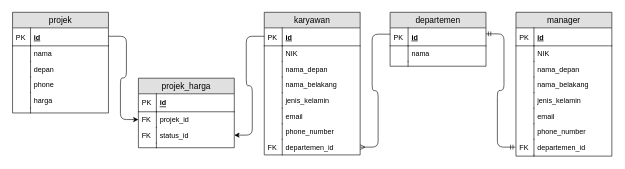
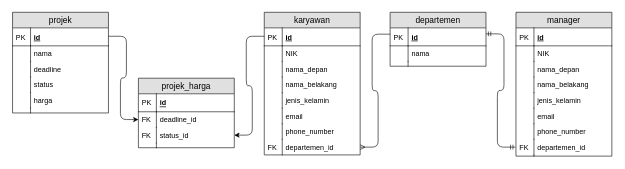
  <mxCell id="0" />
  <mxCell id="1" parent="0" />
  <mxCell id="2" value="karyawan" style="swimlane;fontStyle=0;childLayout=stackLayout;horizontal=1;startSize=26;fillColor=#e0e0e0;horizontalStack=0;resizeParent=1;resizeParentMax=0;resizeLast=0;collapsible=1;marginBottom=0;swimlaneFillColor=#ffffff;align=center;fontSize=14;" vertex="1" parent="1"><mxGeometry x="440" y="20" width="160" height="238" as="geometry"><mxRectangle x="80" y="90" width="90" height="26" as="alternateBounds" /></mxGeometry></mxCell>
  <mxCell id="3" value="id" style="shape=partialRectangle;top=0;left=0;right=0;bottom=1;align=left;verticalAlign=middle;fillColor=none;spacingLeft=34;spacingRight=4;overflow=hidden;rotatable=0;points=[[0,0.5],[1,0.5]];portConstraint=eastwest;dropTarget=0;fontStyle=5;fontSize=12;" vertex="1" parent="2"><mxGeometry y="26" width="160" height="30" as="geometry" /></mxCell>
  <mxCell id="4" value="PK" style="shape=partialRectangle;top=0;left=0;bottom=0;fillColor=none;align=left;verticalAlign=middle;spacingLeft=4;spacingRight=4;overflow=hidden;rotatable=0;points=[];portConstraint=eastwest;part=1;fontSize=12;" vertex="1" connectable="0" parent="3"><mxGeometry width="30" height="30" as="geometry" /></mxCell>
  <mxCell id="5" value="NIK" style="shape=partialRectangle;top=0;left=0;right=0;bottom=0;align=left;verticalAlign=top;fillColor=none;spacingLeft=34;spacingRight=4;overflow=hidden;rotatable=0;points=[[0,0.5],[1,0.5]];portConstraint=eastwest;dropTarget=0;fontSize=12;" vertex="1" parent="2"><mxGeometry y="56" width="160" height="26" as="geometry" /></mxCell>
  <mxCell id="6" value="" style="shape=partialRectangle;top=0;left=0;bottom=0;fillColor=none;align=left;verticalAlign=top;spacingLeft=4;spacingRight=4;overflow=hidden;rotatable=0;points=[];portConstraint=eastwest;part=1;fontSize=12;" vertex="1" connectable="0" parent="5"><mxGeometry width="30" height="26" as="geometry" /></mxCell>
  <mxCell id="7" value="nama_depan" style="shape=partialRectangle;top=0;left=0;right=0;bottom=0;align=left;verticalAlign=top;fillColor=none;spacingLeft=34;spacingRight=4;overflow=hidden;rotatable=0;points=[[0,0.5],[1,0.5]];portConstraint=eastwest;dropTarget=0;fontSize=12;" vertex="1" parent="2"><mxGeometry y="82" width="160" height="26" as="geometry" /></mxCell>
  <mxCell id="8" value="" style="shape=partialRectangle;top=0;left=0;bottom=0;fillColor=none;align=left;verticalAlign=top;spacingLeft=4;spacingRight=4;overflow=hidden;rotatable=0;points=[];portConstraint=eastwest;part=1;fontSize=12;" vertex="1" connectable="0" parent="7"><mxGeometry width="30" height="26" as="geometry" /></mxCell>
  <mxCell id="9" value="nama_belakang" style="shape=partialRectangle;top=0;left=0;right=0;bottom=0;align=left;verticalAlign=top;fillColor=none;spacingLeft=34;spacingRight=4;overflow=hidden;rotatable=0;points=[[0,0.5],[1,0.5]];portConstraint=eastwest;dropTarget=0;fontSize=12;" vertex="1" parent="2"><mxGeometry y="108" width="160" height="26" as="geometry" /></mxCell>
  <mxCell id="10" value="" style="shape=partialRectangle;top=0;left=0;bottom=0;fillColor=none;align=left;verticalAlign=top;spacingLeft=4;spacingRight=4;overflow=hidden;rotatable=0;points=[];portConstraint=eastwest;part=1;fontSize=12;" vertex="1" connectable="0" parent="9"><mxGeometry width="30" height="26" as="geometry" /></mxCell>
  <mxCell id="11" value="jenis_kelamin" style="shape=partialRectangle;top=0;left=0;right=0;bottom=0;align=left;verticalAlign=top;fillColor=none;spacingLeft=34;spacingRight=4;overflow=hidden;rotatable=0;points=[[0,0.5],[1,0.5]];portConstraint=eastwest;dropTarget=0;fontSize=12;" vertex="1" parent="2"><mxGeometry y="134" width="160" height="26" as="geometry" /></mxCell>
  <mxCell id="12" value="" style="shape=partialRectangle;top=0;left=0;bottom=0;fillColor=none;align=left;verticalAlign=top;spacingLeft=4;spacingRight=4;overflow=hidden;rotatable=0;points=[];portConstraint=eastwest;part=1;fontSize=12;" vertex="1" connectable="0" parent="11"><mxGeometry width="30" height="26" as="geometry" /></mxCell>
  <mxCell id="13" value="email" style="shape=partialRectangle;top=0;left=0;right=0;bottom=0;align=left;verticalAlign=top;fillColor=none;spacingLeft=34;spacingRight=4;overflow=hidden;rotatable=0;points=[[0,0.5],[1,0.5]];portConstraint=eastwest;dropTarget=0;fontSize=12;" vertex="1" parent="2"><mxGeometry y="160" width="160" height="26" as="geometry" /></mxCell>
  <mxCell id="14" value="" style="shape=partialRectangle;top=0;left=0;bottom=0;fillColor=none;align=left;verticalAlign=top;spacingLeft=4;spacingRight=4;overflow=hidden;rotatable=0;points=[];portConstraint=eastwest;part=1;fontSize=12;" vertex="1" connectable="0" parent="13"><mxGeometry width="30" height="26" as="geometry" /></mxCell>
  <mxCell id="15" value="phone_number" style="shape=partialRectangle;top=0;left=0;right=0;bottom=0;align=left;verticalAlign=top;fillColor=none;spacingLeft=34;spacingRight=4;overflow=hidden;rotatable=0;points=[[0,0.5],[1,0.5]];portConstraint=eastwest;dropTarget=0;fontSize=12;" vertex="1" parent="2"><mxGeometry y="186" width="160" height="26" as="geometry" /></mxCell>
  <mxCell id="16" value="" style="shape=partialRectangle;top=0;left=0;bottom=0;fillColor=none;align=left;verticalAlign=top;spacingLeft=4;spacingRight=4;overflow=hidden;rotatable=0;points=[];portConstraint=eastwest;part=1;fontSize=12;" vertex="1" connectable="0" parent="15"><mxGeometry width="30" height="26" as="geometry" /></mxCell>
  <mxCell id="17" value="departemen_id" style="shape=partialRectangle;top=0;left=0;right=0;bottom=0;align=left;verticalAlign=top;fillColor=none;spacingLeft=34;spacingRight=4;overflow=hidden;rotatable=0;points=[[0,0.5],[1,0.5]];portConstraint=eastwest;dropTarget=0;fontSize=12;" vertex="1" parent="2"><mxGeometry y="212" width="160" height="26" as="geometry" /></mxCell>
  <mxCell id="18" value="FK" style="shape=partialRectangle;top=0;left=0;bottom=0;fillColor=none;align=left;verticalAlign=top;spacingLeft=4;spacingRight=4;overflow=hidden;rotatable=0;points=[];portConstraint=eastwest;part=1;fontSize=12;" vertex="1" connectable="0" parent="17"><mxGeometry width="30" height="26" as="geometry" /></mxCell>
  <mxCell id="19" value="departemen" style="swimlane;fontStyle=0;childLayout=stackLayout;horizontal=1;startSize=26;fillColor=#e0e0e0;horizontalStack=0;resizeParent=1;resizeParentMax=0;resizeLast=0;collapsible=1;marginBottom=0;swimlaneFillColor=#ffffff;align=center;fontSize=14;" vertex="1" parent="1"><mxGeometry x="650" y="20" width="160" height="90" as="geometry"><mxRectangle x="80" y="90" width="90" height="26" as="alternateBounds" /></mxGeometry></mxCell>
  <mxCell id="20" value="id" style="shape=partialRectangle;top=0;left=0;right=0;bottom=1;align=left;verticalAlign=middle;fillColor=none;spacingLeft=34;spacingRight=4;overflow=hidden;rotatable=0;points=[[0,0.5],[1,0.5]];portConstraint=eastwest;dropTarget=0;fontStyle=5;fontSize=12;" vertex="1" parent="19"><mxGeometry y="26" width="160" height="30" as="geometry" /></mxCell>
  <mxCell id="21" value="PK" style="shape=partialRectangle;top=0;left=0;bottom=0;fillColor=none;align=left;verticalAlign=middle;spacingLeft=4;spacingRight=4;overflow=hidden;rotatable=0;points=[];portConstraint=eastwest;part=1;fontSize=12;" vertex="1" connectable="0" parent="20"><mxGeometry width="30" height="30" as="geometry" /></mxCell>
  <mxCell id="22" value="nama" style="shape=partialRectangle;top=0;left=0;right=0;bottom=0;align=left;verticalAlign=top;fillColor=none;spacingLeft=34;spacingRight=4;overflow=hidden;rotatable=0;points=[[0,0.5],[1,0.5]];portConstraint=eastwest;dropTarget=0;fontSize=12;" vertex="1" parent="19"><mxGeometry y="56" width="160" height="26" as="geometry" /></mxCell>
  <mxCell id="23" value="" style="shape=partialRectangle;top=0;left=0;bottom=0;fillColor=none;align=left;verticalAlign=top;spacingLeft=4;spacingRight=4;overflow=hidden;rotatable=0;points=[];portConstraint=eastwest;part=1;fontSize=12;" vertex="1" connectable="0" parent="22"><mxGeometry width="30" height="26" as="geometry" /></mxCell>
  <mxCell id="24" value="" style="shape=partialRectangle;top=0;left=0;right=0;bottom=0;align=left;verticalAlign=top;fillColor=none;spacingLeft=34;spacingRight=4;overflow=hidden;rotatable=0;points=[[0,0.5],[1,0.5]];portConstraint=eastwest;dropTarget=0;fontSize=12;" vertex="1" parent="19"><mxGeometry y="82" width="160" height="8" as="geometry" /></mxCell>
  <mxCell id="25" value="" style="shape=partialRectangle;top=0;left=0;bottom=0;fillColor=none;align=left;verticalAlign=top;spacingLeft=4;spacingRight=4;overflow=hidden;rotatable=0;points=[];portConstraint=eastwest;part=1;fontSize=12;" vertex="1" connectable="0" parent="24"><mxGeometry width="30" height="8" as="geometry" /></mxCell>
  <mxCell id="26" value="manager" style="swimlane;fontStyle=0;childLayout=stackLayout;horizontal=1;startSize=26;fillColor=#e0e0e0;horizontalStack=0;resizeParent=1;resizeParentMax=0;resizeLast=0;collapsible=1;marginBottom=0;swimlaneFillColor=#ffffff;align=center;fontSize=14;" vertex="1" parent="1"><mxGeometry x="860" y="20" width="160" height="240" as="geometry"><mxRectangle x="80" y="90" width="90" height="26" as="alternateBounds" /></mxGeometry></mxCell>
  <mxCell id="27" value="id" style="shape=partialRectangle;top=0;left=0;right=0;bottom=1;align=left;verticalAlign=middle;fillColor=none;spacingLeft=34;spacingRight=4;overflow=hidden;rotatable=0;points=[[0,0.5],[1,0.5]];portConstraint=eastwest;dropTarget=0;fontStyle=5;fontSize=12;" vertex="1" parent="26"><mxGeometry y="26" width="160" height="30" as="geometry" /></mxCell>
  <mxCell id="28" value="PK" style="shape=partialRectangle;top=0;left=0;bottom=0;fillColor=none;align=left;verticalAlign=middle;spacingLeft=4;spacingRight=4;overflow=hidden;rotatable=0;points=[];portConstraint=eastwest;part=1;fontSize=12;" vertex="1" connectable="0" parent="27"><mxGeometry width="30" height="30" as="geometry" /></mxCell>
  <mxCell id="29" value="NIK" style="shape=partialRectangle;top=0;left=0;right=0;bottom=0;align=left;verticalAlign=top;fillColor=none;spacingLeft=34;spacingRight=4;overflow=hidden;rotatable=0;points=[[0,0.5],[1,0.5]];portConstraint=eastwest;dropTarget=0;fontSize=12;" vertex="1" parent="26"><mxGeometry y="56" width="160" height="26" as="geometry" /></mxCell>
  <mxCell id="30" value="" style="shape=partialRectangle;top=0;left=0;bottom=0;fillColor=none;align=left;verticalAlign=top;spacingLeft=4;spacingRight=4;overflow=hidden;rotatable=0;points=[];portConstraint=eastwest;part=1;fontSize=12;" vertex="1" connectable="0" parent="29"><mxGeometry width="30" height="26" as="geometry" /></mxCell>
  <mxCell id="31" value="nama_depan" style="shape=partialRectangle;top=0;left=0;right=0;bottom=0;align=left;verticalAlign=top;fillColor=none;spacingLeft=34;spacingRight=4;overflow=hidden;rotatable=0;points=[[0,0.5],[1,0.5]];portConstraint=eastwest;dropTarget=0;fontSize=12;" vertex="1" parent="26"><mxGeometry y="82" width="160" height="26" as="geometry" /></mxCell>
  <mxCell id="32" value="" style="shape=partialRectangle;top=0;left=0;bottom=0;fillColor=none;align=left;verticalAlign=top;spacingLeft=4;spacingRight=4;overflow=hidden;rotatable=0;points=[];portConstraint=eastwest;part=1;fontSize=12;" vertex="1" connectable="0" parent="31"><mxGeometry width="30" height="26" as="geometry" /></mxCell>
  <mxCell id="33" value="nama_belakang" style="shape=partialRectangle;top=0;left=0;right=0;bottom=0;align=left;verticalAlign=top;fillColor=none;spacingLeft=34;spacingRight=4;overflow=hidden;rotatable=0;points=[[0,0.5],[1,0.5]];portConstraint=eastwest;dropTarget=0;fontSize=12;" vertex="1" parent="26"><mxGeometry y="108" width="160" height="26" as="geometry" /></mxCell>
  <mxCell id="34" value="" style="shape=partialRectangle;top=0;left=0;bottom=0;fillColor=none;align=left;verticalAlign=top;spacingLeft=4;spacingRight=4;overflow=hidden;rotatable=0;points=[];portConstraint=eastwest;part=1;fontSize=12;" vertex="1" connectable="0" parent="33"><mxGeometry width="30" height="26" as="geometry" /></mxCell>
  <mxCell id="35" value="jenis_kelamin" style="shape=partialRectangle;top=0;left=0;right=0;bottom=0;align=left;verticalAlign=top;fillColor=none;spacingLeft=34;spacingRight=4;overflow=hidden;rotatable=0;points=[[0,0.5],[1,0.5]];portConstraint=eastwest;dropTarget=0;fontSize=12;" vertex="1" parent="26"><mxGeometry y="134" width="160" height="26" as="geometry" /></mxCell>
  <mxCell id="36" value="" style="shape=partialRectangle;top=0;left=0;bottom=0;fillColor=none;align=left;verticalAlign=top;spacingLeft=4;spacingRight=4;overflow=hidden;rotatable=0;points=[];portConstraint=eastwest;part=1;fontSize=12;" vertex="1" connectable="0" parent="35"><mxGeometry width="30" height="26" as="geometry" /></mxCell>
  <mxCell id="37" value="email" style="shape=partialRectangle;top=0;left=0;right=0;bottom=0;align=left;verticalAlign=top;fillColor=none;spacingLeft=34;spacingRight=4;overflow=hidden;rotatable=0;points=[[0,0.5],[1,0.5]];portConstraint=eastwest;dropTarget=0;fontSize=12;" vertex="1" parent="26"><mxGeometry y="160" width="160" height="26" as="geometry" /></mxCell>
  <mxCell id="38" value="" style="shape=partialRectangle;top=0;left=0;bottom=0;fillColor=none;align=left;verticalAlign=top;spacingLeft=4;spacingRight=4;overflow=hidden;rotatable=0;points=[];portConstraint=eastwest;part=1;fontSize=12;" vertex="1" connectable="0" parent="37"><mxGeometry width="30" height="26" as="geometry" /></mxCell>
  <mxCell id="39" value="phone_number" style="shape=partialRectangle;top=0;left=0;right=0;bottom=0;align=left;verticalAlign=top;fillColor=none;spacingLeft=34;spacingRight=4;overflow=hidden;rotatable=0;points=[[0,0.5],[1,0.5]];portConstraint=eastwest;dropTarget=0;fontSize=12;" vertex="1" parent="26"><mxGeometry y="186" width="160" height="26" as="geometry" /></mxCell>
  <mxCell id="40" value="" style="shape=partialRectangle;top=0;left=0;bottom=0;fillColor=none;align=left;verticalAlign=top;spacingLeft=4;spacingRight=4;overflow=hidden;rotatable=0;points=[];portConstraint=eastwest;part=1;fontSize=12;" vertex="1" connectable="0" parent="39"><mxGeometry width="30" height="26" as="geometry" /></mxCell>
  <mxCell id="41" value="departemen_id" style="shape=partialRectangle;top=0;left=0;right=0;bottom=0;align=left;verticalAlign=top;fillColor=none;spacingLeft=34;spacingRight=4;overflow=hidden;rotatable=0;points=[[0,0.5],[1,0.5]];portConstraint=eastwest;dropTarget=0;fontSize=12;" vertex="1" parent="26"><mxGeometry y="212" width="160" height="26" as="geometry" /></mxCell>
  <mxCell id="42" value="FK" style="shape=partialRectangle;top=0;left=0;bottom=0;fillColor=none;align=left;verticalAlign=top;spacingLeft=4;spacingRight=4;overflow=hidden;rotatable=0;points=[];portConstraint=eastwest;part=1;fontSize=12;" vertex="1" connectable="0" parent="41"><mxGeometry width="30" height="26" as="geometry" /></mxCell>
  <mxCell id="43" value="" style="shape=partialRectangle;top=0;left=0;right=0;bottom=0;align=left;verticalAlign=top;fillColor=none;spacingLeft=34;spacingRight=4;overflow=hidden;rotatable=0;points=[[0,0.5],[1,0.5]];portConstraint=eastwest;dropTarget=0;fontSize=12;" vertex="1" parent="26"><mxGeometry y="238" width="160" height="2" as="geometry" /></mxCell>
  <mxCell id="44" value="" style="shape=partialRectangle;top=0;left=0;bottom=0;fillColor=none;align=left;verticalAlign=top;spacingLeft=4;spacingRight=4;overflow=hidden;rotatable=0;points=[];portConstraint=eastwest;part=1;fontSize=12;" vertex="1" connectable="0" parent="43"><mxGeometry width="30" height="2" as="geometry" /></mxCell>
  <mxCell id="45" value="" style="fontSize=12;html=1;endArrow=ERmandOne;startArrow=ERmandOne;edgeStyle=entityRelationEdgeStyle;" edge="1" parent="1"><mxGeometry width="100" height="100" relative="1" as="geometry"><mxPoint x="810" y="56" as="sourcePoint" /><mxPoint x="859" y="245" as="targetPoint" /></mxGeometry></mxCell>
  <mxCell id="46" value="projek_harga" style="swimlane;fontStyle=0;childLayout=stackLayout;horizontal=1;startSize=26;fillColor=#e0e0e0;horizontalStack=0;resizeParent=1;resizeParentMax=0;resizeLast=0;collapsible=1;marginBottom=0;swimlaneFillColor=#ffffff;align=center;fontSize=14;" vertex="1" parent="1"><mxGeometry x="230" y="130" width="160" height="116" as="geometry"><mxRectangle x="80" y="90" width="90" height="26" as="alternateBounds" /></mxGeometry></mxCell>
  <mxCell id="47" value="id" style="shape=partialRectangle;top=0;left=0;right=0;bottom=1;align=left;verticalAlign=middle;fillColor=none;spacingLeft=34;spacingRight=4;overflow=hidden;rotatable=0;points=[[0,0.5],[1,0.5]];portConstraint=eastwest;dropTarget=0;fontStyle=5;fontSize=12;" vertex="1" parent="46"><mxGeometry y="26" width="160" height="30" as="geometry" /></mxCell>
  <mxCell id="48" value="PK" style="shape=partialRectangle;top=0;left=0;bottom=0;fillColor=none;align=left;verticalAlign=middle;spacingLeft=4;spacingRight=4;overflow=hidden;rotatable=0;points=[];portConstraint=eastwest;part=1;fontSize=12;" vertex="1" connectable="0" parent="47"><mxGeometry width="30" height="30" as="geometry" /></mxCell>
- <mxCell id="49" value="projek_id" style="shape=partialRectangle;top=0;left=0;right=0;bottom=0;align=left;verticalAlign=top;fillColor=none;spacingLeft=34;spacingRight=4;overflow=hidden;rotatable=0;points=[[0,0.5],[1,0.5]];portConstraint=eastwest;dropTarget=0;fontSize=12;" vertex="1" parent="46"><mxGeometry y="56" width="160" height="26" as="geometry" /></mxCell>
+ <mxCell id="49" value="deadline_id" style="shape=partialRectangle;top=0;left=0;right=0;bottom=0;align=left;verticalAlign=top;fillColor=none;spacingLeft=34;spacingRight=4;overflow=hidden;rotatable=0;points=[[0,0.5],[1,0.5]];portConstraint=eastwest;dropTarget=0;fontSize=12;" vertex="1" parent="46"><mxGeometry y="56" width="160" height="26" as="geometry" /></mxCell>
  <mxCell id="50" value="FK" style="shape=partialRectangle;top=0;left=0;bottom=0;fillColor=none;align=left;verticalAlign=top;spacingLeft=4;spacingRight=4;overflow=hidden;rotatable=0;points=[];portConstraint=eastwest;part=1;fontSize=12;" vertex="1" connectable="0" parent="49"><mxGeometry width="30" height="26" as="geometry" /></mxCell>
  <mxCell id="51" value="status_id" style="shape=partialRectangle;top=0;left=0;right=0;bottom=0;align=left;verticalAlign=top;fillColor=none;spacingLeft=34;spacingRight=4;overflow=hidden;rotatable=0;points=[[0,0.5],[1,0.5]];portConstraint=eastwest;dropTarget=0;fontSize=12;" vertex="1" parent="46"><mxGeometry y="82" width="160" height="26" as="geometry" /></mxCell>
  <mxCell id="52" value="FK" style="shape=partialRectangle;top=0;left=0;bottom=0;fillColor=none;align=left;verticalAlign=top;spacingLeft=4;spacingRight=4;overflow=hidden;rotatable=0;points=[];portConstraint=eastwest;part=1;fontSize=12;" vertex="1" connectable="0" parent="51"><mxGeometry width="30" height="26" as="geometry" /></mxCell>
  <mxCell id="53" value="" style="shape=partialRectangle;top=0;left=0;right=0;bottom=0;align=left;verticalAlign=top;fillColor=none;spacingLeft=34;spacingRight=4;overflow=hidden;rotatable=0;points=[[0,0.5],[1,0.5]];portConstraint=eastwest;dropTarget=0;fontSize=12;" vertex="1" parent="46"><mxGeometry y="108" width="160" height="8" as="geometry" /></mxCell>
  <mxCell id="54" value="" style="shape=partialRectangle;top=0;left=0;bottom=0;fillColor=none;align=left;verticalAlign=top;spacingLeft=4;spacingRight=4;overflow=hidden;rotatable=0;points=[];portConstraint=eastwest;part=1;fontSize=12;" vertex="1" connectable="0" parent="53"><mxGeometry width="30" height="8" as="geometry" /></mxCell>
  <mxCell id="55" value="projek" style="swimlane;fontStyle=0;childLayout=stackLayout;horizontal=1;startSize=26;fillColor=#e0e0e0;horizontalStack=0;resizeParent=1;resizeParentMax=0;resizeLast=0;collapsible=1;marginBottom=0;swimlaneFillColor=#ffffff;align=center;fontSize=14;" vertex="1" parent="1"><mxGeometry x="20" y="20" width="160" height="168" as="geometry"><mxRectangle x="80" y="90" width="90" height="26" as="alternateBounds" /></mxGeometry></mxCell>
  <mxCell id="56" value="id" style="shape=partialRectangle;top=0;left=0;right=0;bottom=1;align=left;verticalAlign=middle;fillColor=none;spacingLeft=34;spacingRight=4;overflow=hidden;rotatable=0;points=[[0,0.5],[1,0.5]];portConstraint=eastwest;dropTarget=0;fontStyle=5;fontSize=12;" vertex="1" parent="55"><mxGeometry y="26" width="160" height="30" as="geometry" /></mxCell>
  <mxCell id="57" value="PK" style="shape=partialRectangle;top=0;left=0;bottom=0;fillColor=none;align=left;verticalAlign=middle;spacingLeft=4;spacingRight=4;overflow=hidden;rotatable=0;points=[];portConstraint=eastwest;part=1;fontSize=12;" vertex="1" connectable="0" parent="56"><mxGeometry width="30" height="30" as="geometry" /></mxCell>
  <mxCell id="58" value="nama" style="shape=partialRectangle;top=0;left=0;right=0;bottom=0;align=left;verticalAlign=top;fillColor=none;spacingLeft=34;spacingRight=4;overflow=hidden;rotatable=0;points=[[0,0.5],[1,0.5]];portConstraint=eastwest;dropTarget=0;fontSize=12;" vertex="1" parent="55"><mxGeometry y="56" width="160" height="26" as="geometry" /></mxCell>
  <mxCell id="59" value="" style="shape=partialRectangle;top=0;left=0;bottom=0;fillColor=none;align=left;verticalAlign=top;spacingLeft=4;spacingRight=4;overflow=hidden;rotatable=0;points=[];portConstraint=eastwest;part=1;fontSize=12;" vertex="1" connectable="0" parent="58"><mxGeometry width="30" height="26" as="geometry" /></mxCell>
- <mxCell id="60" value="depan" style="shape=partialRectangle;top=0;left=0;right=0;bottom=0;align=left;verticalAlign=top;fillColor=none;spacingLeft=34;spacingRight=4;overflow=hidden;rotatable=0;points=[[0,0.5],[1,0.5]];portConstraint=eastwest;dropTarget=0;fontSize=12;" vertex="1" parent="55"><mxGeometry y="82" width="160" height="26" as="geometry" /></mxCell>
+ <mxCell id="60" value="deadline" style="shape=partialRectangle;top=0;left=0;right=0;bottom=0;align=left;verticalAlign=top;fillColor=none;spacingLeft=34;spacingRight=4;overflow=hidden;rotatable=0;points=[[0,0.5],[1,0.5]];portConstraint=eastwest;dropTarget=0;fontSize=12;" vertex="1" parent="55"><mxGeometry y="82" width="160" height="26" as="geometry" /></mxCell>
  <mxCell id="61" value="" style="shape=partialRectangle;top=0;left=0;bottom=0;fillColor=none;align=left;verticalAlign=top;spacingLeft=4;spacingRight=4;overflow=hidden;rotatable=0;points=[];portConstraint=eastwest;part=1;fontSize=12;" vertex="1" connectable="0" parent="60"><mxGeometry width="30" height="26" as="geometry" /></mxCell>
- <mxCell id="62" value="phone" style="shape=partialRectangle;top=0;left=0;right=0;bottom=0;align=left;verticalAlign=top;fillColor=none;spacingLeft=34;spacingRight=4;overflow=hidden;rotatable=0;points=[[0,0.5],[1,0.5]];portConstraint=eastwest;dropTarget=0;fontSize=12;" vertex="1" parent="55"><mxGeometry y="108" width="160" height="26" as="geometry" /></mxCell>
+ <mxCell id="62" value="status" style="shape=partialRectangle;top=0;left=0;right=0;bottom=0;align=left;verticalAlign=top;fillColor=none;spacingLeft=34;spacingRight=4;overflow=hidden;rotatable=0;points=[[0,0.5],[1,0.5]];portConstraint=eastwest;dropTarget=0;fontSize=12;" vertex="1" parent="55"><mxGeometry y="108" width="160" height="26" as="geometry" /></mxCell>
  <mxCell id="63" value="" style="shape=partialRectangle;top=0;left=0;bottom=0;fillColor=none;align=left;verticalAlign=top;spacingLeft=4;spacingRight=4;overflow=hidden;rotatable=0;points=[];portConstraint=eastwest;part=1;fontSize=12;" vertex="1" connectable="0" parent="62"><mxGeometry width="30" height="26" as="geometry" /></mxCell>
  <mxCell id="64" value="harga" style="shape=partialRectangle;top=0;left=0;right=0;bottom=0;align=left;verticalAlign=top;fillColor=none;spacingLeft=34;spacingRight=4;overflow=hidden;rotatable=0;points=[[0,0.5],[1,0.5]];portConstraint=eastwest;dropTarget=0;fontSize=12;" vertex="1" parent="55"><mxGeometry y="134" width="160" height="26" as="geometry" /></mxCell>
  <mxCell id="65" value="" style="shape=partialRectangle;top=0;left=0;bottom=0;fillColor=none;align=left;verticalAlign=top;spacingLeft=4;spacingRight=4;overflow=hidden;rotatable=0;points=[];portConstraint=eastwest;part=1;fontSize=12;" vertex="1" connectable="0" parent="64"><mxGeometry width="30" height="26" as="geometry" /></mxCell>
  <mxCell id="66" value="" style="shape=partialRectangle;top=0;left=0;right=0;bottom=0;align=left;verticalAlign=top;fillColor=none;spacingLeft=34;spacingRight=4;overflow=hidden;rotatable=0;points=[[0,0.5],[1,0.5]];portConstraint=eastwest;dropTarget=0;fontSize=12;" vertex="1" parent="55"><mxGeometry y="160" width="160" height="8" as="geometry" /></mxCell>
  <mxCell id="67" value="" style="shape=partialRectangle;top=0;left=0;bottom=0;fillColor=none;align=left;verticalAlign=top;spacingLeft=4;spacingRight=4;overflow=hidden;rotatable=0;points=[];portConstraint=eastwest;part=1;fontSize=12;" vertex="1" connectable="0" parent="66"><mxGeometry width="30" height="8" as="geometry" /></mxCell>
  <mxCell id="68" value="" style="edgeStyle=entityRelationEdgeStyle;fontSize=12;html=1;endArrow=none;endFill=0;startArrow=classic;startFill=1;exitX=1;exitY=0.5;exitDx=0;exitDy=0;" edge="1" parent="1" source="51"><mxGeometry width="100" height="100" relative="1" as="geometry"><mxPoint x="385" y="-20" as="sourcePoint" /><mxPoint x="440" y="60" as="targetPoint" /></mxGeometry></mxCell>
  <mxCell id="69" value="" style="edgeStyle=entityRelationEdgeStyle;fontSize=12;html=1;endArrow=classic;endFill=1;entryX=0;entryY=0.5;entryDx=0;entryDy=0;startArrow=none;startFill=0;" edge="1" parent="1" target="49"><mxGeometry width="100" height="100" relative="1" as="geometry"><mxPoint x="180" y="60" as="sourcePoint" /><mxPoint x="280" y="-40" as="targetPoint" /></mxGeometry></mxCell>
  <mxCell id="70" value="" style="edgeStyle=entityRelationEdgeStyle;fontSize=12;html=1;endArrow=none;endFill=0;startArrow=ERmany;startFill=0;exitX=1;exitY=0.5;exitDx=0;exitDy=0;" edge="1" parent="1" source="17"><mxGeometry width="100" height="100" relative="1" as="geometry"><mxPoint x="600" y="221.5" as="sourcePoint" /><mxPoint x="650" y="56.5" as="targetPoint" /></mxGeometry></mxCell>
